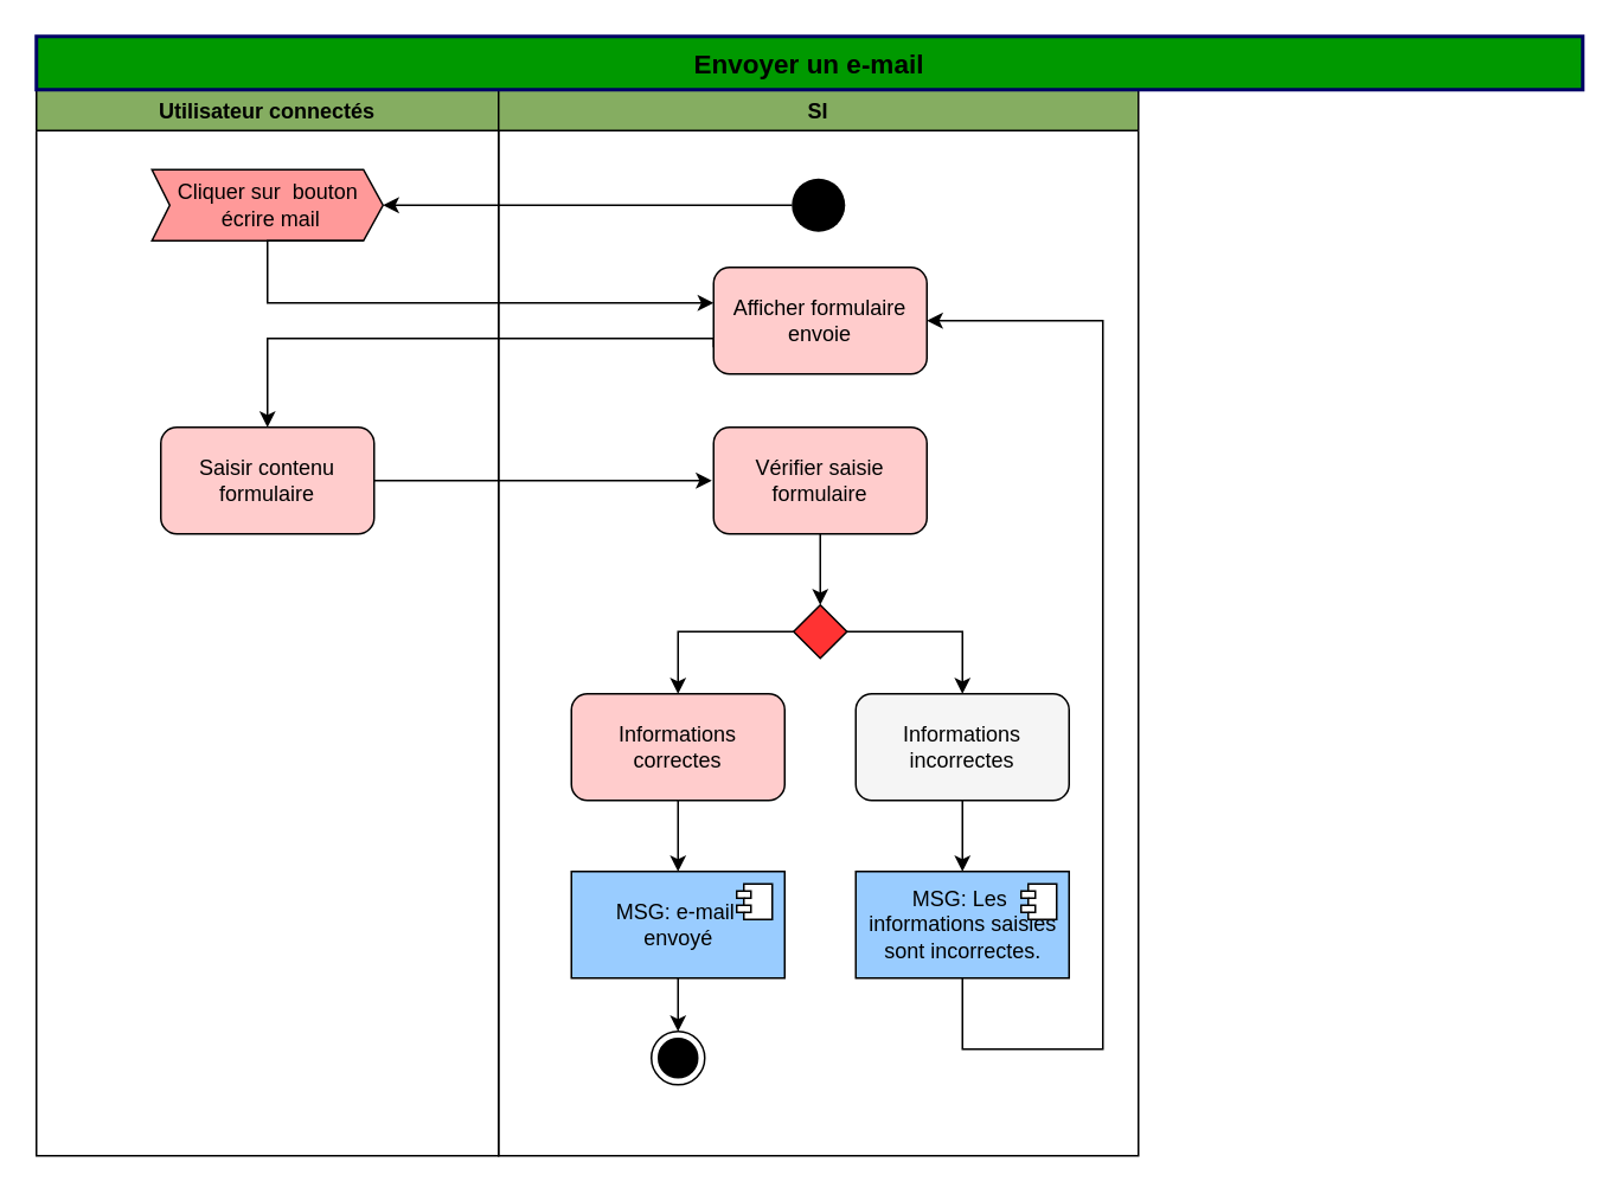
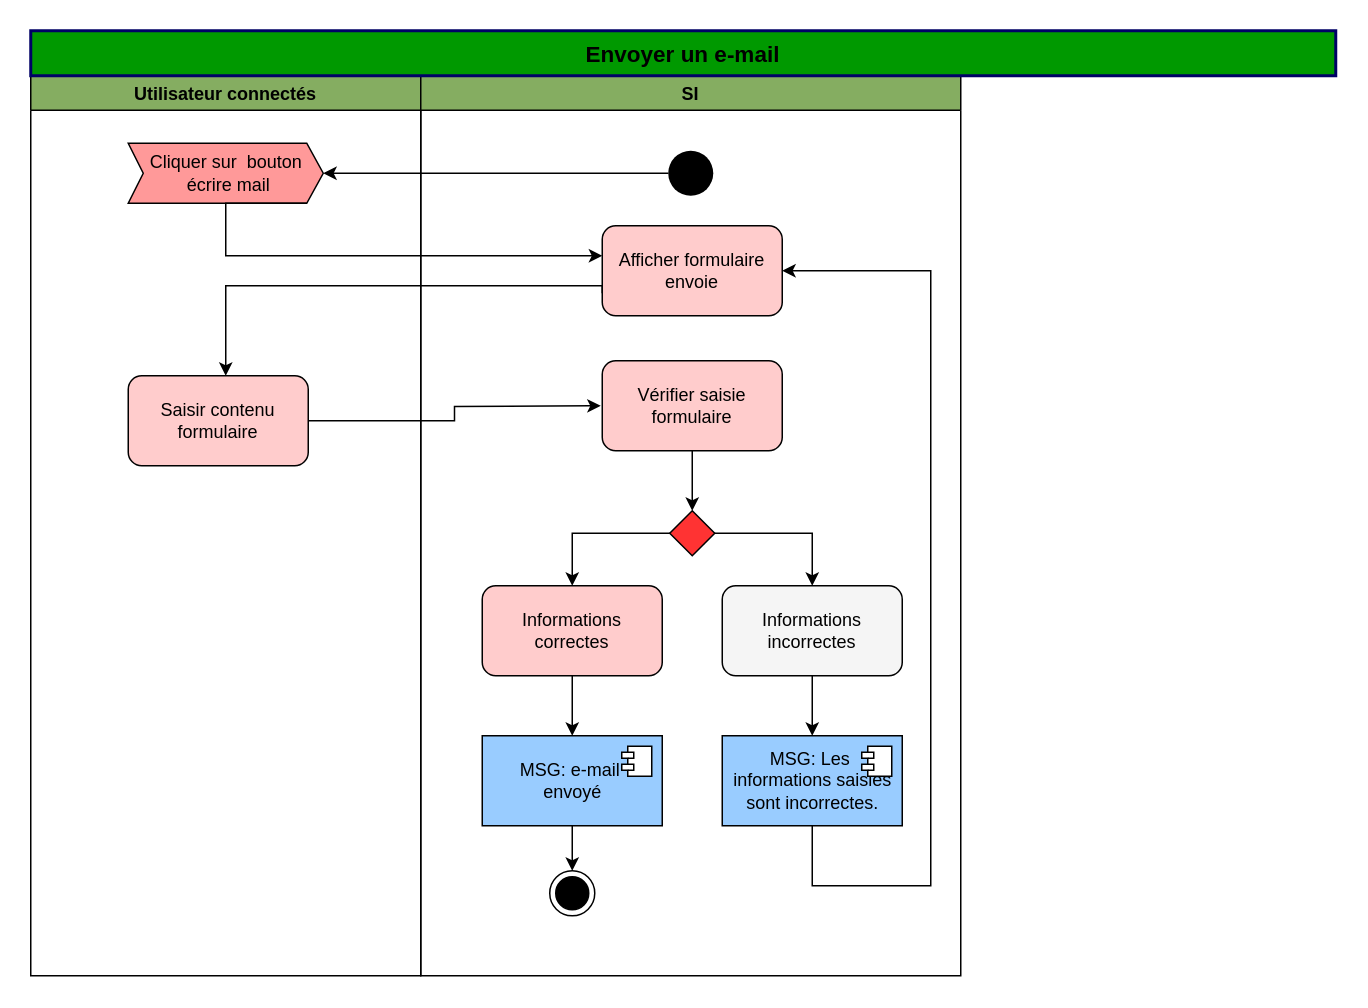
  <mxCell id="0" />
  <mxCell id="1" parent="0" />
  <mxCell id="2" value="Utilisateur connectés" style="swimlane;fillColor=#85AD61;" parent="1" vertex="1"><mxGeometry x="20" y="50" width="260" height="600" as="geometry" /></mxCell>
  <mxCell id="3" value="&lt;br&gt;Cliquer sur&amp;nbsp; bouton&lt;br&gt;&amp;nbsp;écrire mail&lt;br&gt;&amp;nbsp;" style="html=1;shadow=0;dashed=0;align=center;verticalAlign=middle;shape=mxgraph.arrows2.arrow;dy=0;dx=11;notch=10;fillColor=#FF9999;" parent="2" vertex="1"><mxGeometry x="65" y="45" width="130" height="40" as="geometry" /></mxCell>
- <mxCell id="4" value="Saisir contenu formulaire" style="rounded=1;whiteSpace=wrap;html=1;fillColor=#FFCCCC;" parent="2" vertex="1"><mxGeometry x="70" y="190" width="120" height="60" as="geometry" /></mxCell>
+ <mxCell id="4" value="Saisir contenu formulaire" style="rounded=1;whiteSpace=wrap;html=1;fillColor=#FFCCCC;" parent="2" vertex="1"><mxGeometry x="65" y="200" width="120" height="60" as="geometry" /></mxCell>
  <mxCell id="5" value="SI" style="swimlane;strokeColor=#000000;fillColor=#85AD61;" parent="1" vertex="1"><mxGeometry x="280" y="50" width="360" height="600" as="geometry" /></mxCell>
  <mxCell id="6" value="" style="ellipse;fillColor=#000000;strokeColor=none;" parent="5" vertex="1"><mxGeometry x="165" y="50" width="30" height="30" as="geometry" /></mxCell>
  <mxCell id="7" value="Afficher formulaire envoie" style="rounded=1;whiteSpace=wrap;html=1;fillColor=#FFCCCC;" parent="5" vertex="1"><mxGeometry x="121" y="100" width="120" height="60" as="geometry" /></mxCell>
  <mxCell id="8" style="edgeStyle=orthogonalEdgeStyle;rounded=0;orthogonalLoop=1;jettySize=auto;html=1;exitX=0.5;exitY=1;exitDx=0;exitDy=0;entryX=0.5;entryY=0;entryDx=0;entryDy=0;" parent="5" source="9" target="12" edge="1"><mxGeometry relative="1" as="geometry" /></mxCell>
  <mxCell id="9" value="Vérifier saisie formulaire" style="rounded=1;whiteSpace=wrap;html=1;fillColor=#FFCCCC;" parent="5" vertex="1"><mxGeometry x="121" y="190" width="120" height="60" as="geometry" /></mxCell>
  <mxCell id="10" style="edgeStyle=orthogonalEdgeStyle;rounded=0;orthogonalLoop=1;jettySize=auto;html=1;exitX=0;exitY=1;exitDx=0;exitDy=0;" parent="5" source="12" target="14" edge="1"><mxGeometry relative="1" as="geometry"><Array as="points"><mxPoint x="174" y="305" /><mxPoint x="101" y="305" /></Array></mxGeometry></mxCell>
  <mxCell id="11" style="edgeStyle=orthogonalEdgeStyle;rounded=0;orthogonalLoop=1;jettySize=auto;html=1;exitX=1;exitY=1;exitDx=0;exitDy=0;entryX=0.5;entryY=0;entryDx=0;entryDy=0;" parent="5" source="12" target="16" edge="1"><mxGeometry relative="1" as="geometry"><Array as="points"><mxPoint x="189" y="305" /><mxPoint x="261" y="305" /></Array></mxGeometry></mxCell>
  <mxCell id="12" value="" style="rhombus;fillColor=#FF3333;" parent="5" vertex="1"><mxGeometry x="166" y="290" width="30" height="30" as="geometry" /></mxCell>
  <mxCell id="13" style="edgeStyle=orthogonalEdgeStyle;rounded=0;orthogonalLoop=1;jettySize=auto;html=1;exitX=0.5;exitY=1;exitDx=0;exitDy=0;" parent="5" source="14" target="21" edge="1"><mxGeometry relative="1" as="geometry" /></mxCell>
  <mxCell id="14" value="Informations correctes" style="rounded=1;whiteSpace=wrap;html=1;fillColor=#FFCCCC;" parent="5" vertex="1"><mxGeometry x="41" y="340" width="120" height="60" as="geometry" /></mxCell>
  <mxCell id="15" style="edgeStyle=orthogonalEdgeStyle;rounded=0;orthogonalLoop=1;jettySize=auto;html=1;exitX=0.5;exitY=1;exitDx=0;exitDy=0;" parent="5" source="16" target="18" edge="1"><mxGeometry relative="1" as="geometry" /></mxCell>
  <mxCell id="16" value="Informations incorrectes&lt;br&gt;" style="rounded=1;whiteSpace=wrap;html=1;fillColor=#f5f5f5;" parent="5" vertex="1"><mxGeometry x="201" y="340" width="120" height="60" as="geometry" /></mxCell>
  <mxCell id="17" style="edgeStyle=orthogonalEdgeStyle;rounded=0;orthogonalLoop=1;jettySize=auto;html=1;exitX=0.5;exitY=1;exitDx=0;exitDy=0;entryX=1;entryY=0.5;entryDx=0;entryDy=0;" parent="5" source="18" target="7" edge="1"><mxGeometry relative="1" as="geometry"><Array as="points"><mxPoint x="261" y="540" /><mxPoint x="340" y="540" /><mxPoint x="340" y="130" /></Array></mxGeometry></mxCell>
  <mxCell id="18" value="MSG: Les&amp;nbsp;&lt;br&gt;informations saisies&lt;br&gt;sont incorrectes." style="html=1;dropTarget=0;fillColor=#99CCFF;" parent="5" vertex="1"><mxGeometry x="201" y="440" width="120" height="60" as="geometry" /></mxCell>
  <mxCell id="19" value="" style="shape=module;jettyWidth=8;jettyHeight=4;" parent="18" vertex="1"><mxGeometry x="1" width="20" height="20" relative="1" as="geometry"><mxPoint x="-27" y="7" as="offset" /></mxGeometry></mxCell>
  <mxCell id="20" style="edgeStyle=orthogonalEdgeStyle;rounded=0;orthogonalLoop=1;jettySize=auto;html=1;exitX=0.5;exitY=1;exitDx=0;exitDy=0;entryX=0.5;entryY=0;entryDx=0;entryDy=0;" parent="5" source="21" target="23" edge="1"><mxGeometry relative="1" as="geometry" /></mxCell>
  <mxCell id="21" value="MSG: e-mail&amp;nbsp;&lt;br&gt;envoyé" style="html=1;dropTarget=0;fillColor=#99CCFF;" parent="5" vertex="1"><mxGeometry x="41" y="440" width="120" height="60" as="geometry" /></mxCell>
  <mxCell id="22" value="" style="shape=module;jettyWidth=8;jettyHeight=4;" parent="21" vertex="1"><mxGeometry x="1" width="20" height="20" relative="1" as="geometry"><mxPoint x="-27" y="7" as="offset" /></mxGeometry></mxCell>
  <mxCell id="23" value="" style="ellipse;html=1;shape=endState;fillColor=#000000;strokeColor=#000000;" parent="5" vertex="1"><mxGeometry x="86" y="530" width="30" height="30" as="geometry" /></mxCell>
  <mxCell id="24" style="edgeStyle=orthogonalEdgeStyle;rounded=0;orthogonalLoop=1;jettySize=auto;html=1;exitX=0;exitY=0.5;exitDx=0;exitDy=0;entryX=1;entryY=0.5;entryDx=0;entryDy=0;entryPerimeter=0;" parent="1" source="6" target="3" edge="1"><mxGeometry relative="1" as="geometry" /></mxCell>
  <mxCell id="25" style="edgeStyle=orthogonalEdgeStyle;rounded=0;orthogonalLoop=1;jettySize=auto;html=1;exitX=0;exitY=0;exitDx=119;exitDy=40;exitPerimeter=0;" parent="1" source="3" edge="1"><mxGeometry relative="1" as="geometry"><mxPoint x="401" y="170" as="targetPoint" /><Array as="points"><mxPoint x="150" y="135" /><mxPoint x="150" y="170" /></Array></mxGeometry></mxCell>
  <mxCell id="26" style="edgeStyle=orthogonalEdgeStyle;rounded=0;orthogonalLoop=1;jettySize=auto;html=1;exitX=0;exitY=0.75;exitDx=0;exitDy=0;" parent="1" source="7" target="4" edge="1"><mxGeometry relative="1" as="geometry"><Array as="points"><mxPoint x="401" y="190" /><mxPoint x="150" y="190" /></Array></mxGeometry></mxCell>
  <mxCell id="27" style="edgeStyle=orthogonalEdgeStyle;rounded=0;orthogonalLoop=1;jettySize=auto;html=1;exitX=1;exitY=0.5;exitDx=0;exitDy=0;" parent="1" source="4" edge="1"><mxGeometry relative="1" as="geometry"><mxPoint x="400" y="270" as="targetPoint" /></mxGeometry></mxCell>
  <mxCell id="28" value="&lt;font style=&quot;font-size: 15px&quot;&gt;&lt;b&gt;Envoyer un e-mail&lt;/b&gt;&lt;/font&gt;" style="rounded=0;whiteSpace=wrap;html=1;fillColor=#009900;strokeWidth=2;strokeColor=#000066;" parent="1" vertex="1"><mxGeometry x="20" y="20" width="870" height="30" as="geometry" /></mxCell>
